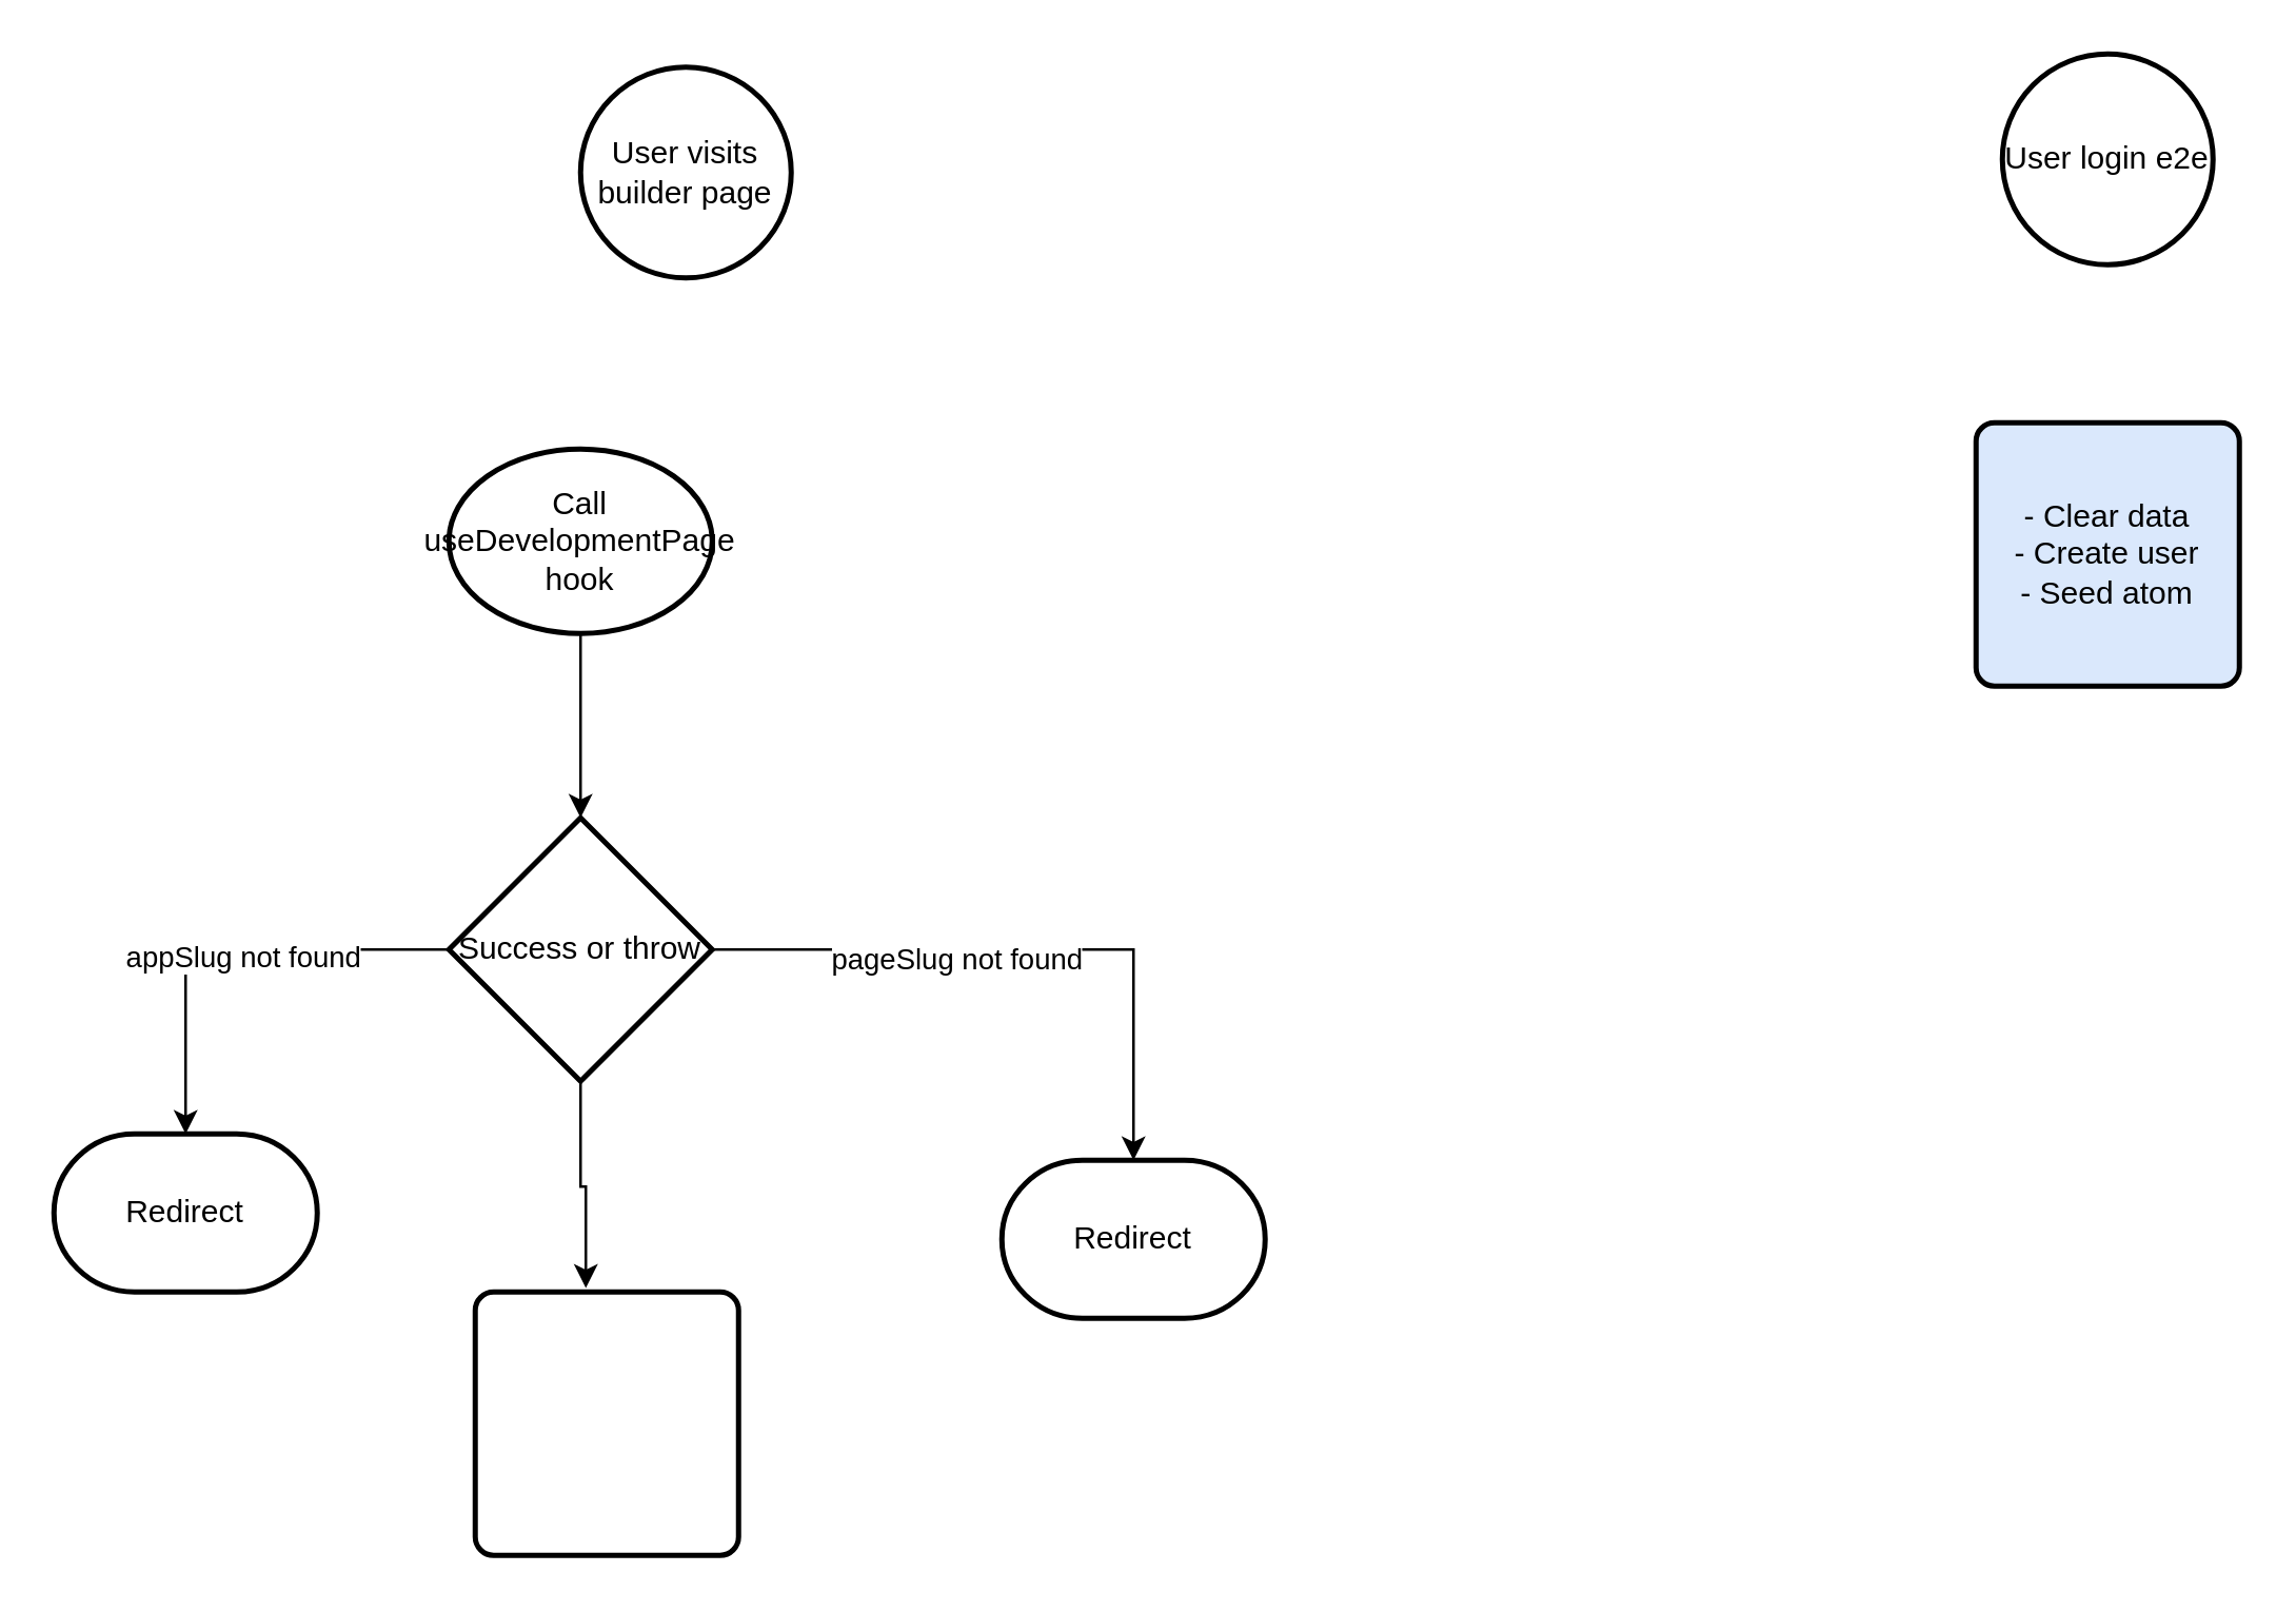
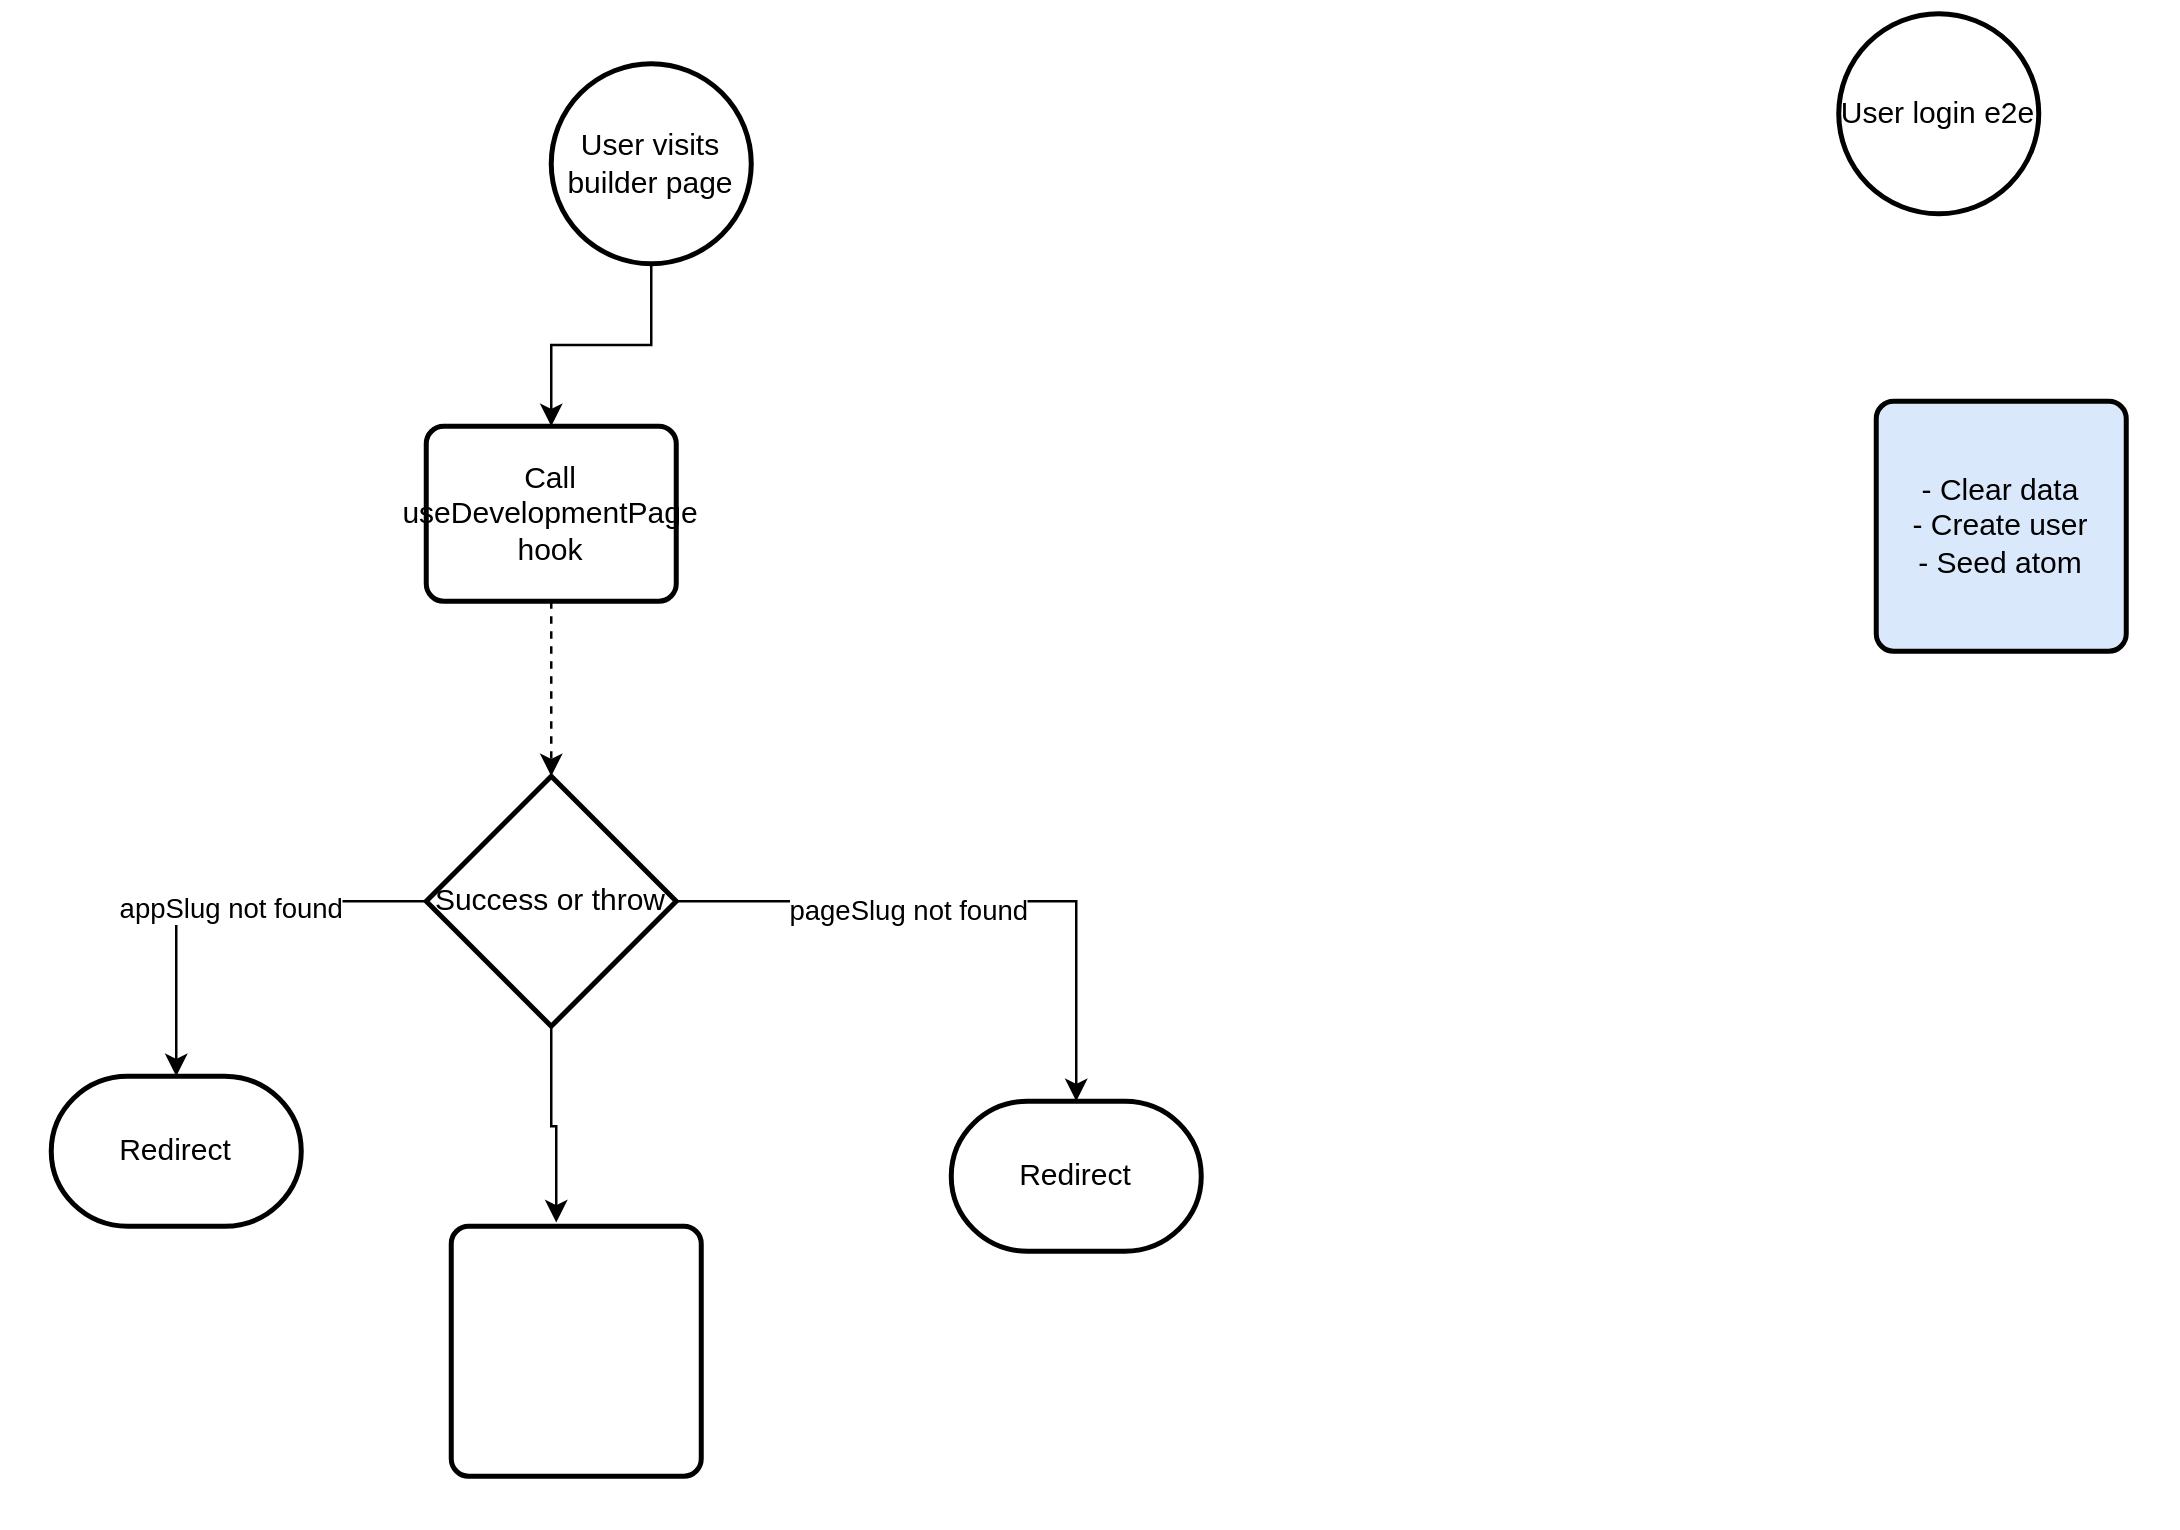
  <mxCell id="0" />
  <mxCell id="1" parent="0" />
+ <mxCell id="2" style="edgeStyle=orthogonalEdgeStyle;rounded=0;orthogonalLoop=1;jettySize=auto;html=1;" edge="1" parent="1" source="3" target="7"><mxGeometry relative="1" as="geometry" /></mxCell>
  <mxCell id="3" value="User visits builder page" style="strokeWidth=2;html=1;shape=mxgraph.flowchart.start_2;whiteSpace=wrap;" parent="1" vertex="1"><mxGeometry x="220" y="25" width="80" height="80" as="geometry" /></mxCell>
- <mxCell id="4" value="User login e2e" style="strokeWidth=2;html=1;shape=mxgraph.flowchart.start_2;whiteSpace=wrap;" parent="1" vertex="1"><mxGeometry x="760" y="20" width="80" height="80" as="geometry" /></mxCell>
+ <mxCell id="4" value="User login e2e" style="strokeWidth=2;html=1;shape=mxgraph.flowchart.start_2;whiteSpace=wrap;" parent="1" vertex="1"><mxGeometry x="735" y="5" width="80" height="80" as="geometry" /></mxCell>
  <mxCell id="5" value="- Clear data&lt;br&gt;- Create user&lt;br&gt;- Seed atom" style="rounded=1;whiteSpace=wrap;html=1;absoluteArcSize=1;arcSize=14;strokeWidth=2;fillColor=#dae8fc;" parent="1" vertex="1"><mxGeometry x="750" y="160" width="100" height="100" as="geometry" /></mxCell>
- <mxCell id="6" style="edgeStyle=orthogonalEdgeStyle;rounded=0;orthogonalLoop=1;jettySize=auto;html=1;entryX=0.5;entryY=0;entryDx=0;entryDy=0;entryPerimeter=0;" edge="1" parent="1" source="7" target="13"><mxGeometry relative="1" as="geometry" /></mxCell>
- <mxCell id="7" value="Call useDevelopmentPage hook" style="ellipse;whiteSpace=wrap;html=1;absoluteArcSize=1;arcSize=14;strokeWidth=2;" vertex="1" parent="1"><mxGeometry x="170" y="170" width="100" height="70" as="geometry" /></mxCell>
+ <mxCell id="6" style="edgeStyle=orthogonalEdgeStyle;rounded=0;orthogonalLoop=1;jettySize=auto;html=1;entryX=0.5;entryY=0;entryDx=0;entryDy=0;entryPerimeter=0;dashed=1;" edge="1" parent="1" source="7" target="13"><mxGeometry relative="1" as="geometry" /></mxCell>
+ <mxCell id="7" value="Call useDevelopmentPage hook" style="rounded=1;whiteSpace=wrap;html=1;absoluteArcSize=1;arcSize=14;strokeWidth=2;" vertex="1" parent="1"><mxGeometry x="170" y="170" width="100" height="70" as="geometry" /></mxCell>
  <mxCell id="8" style="edgeStyle=orthogonalEdgeStyle;rounded=0;orthogonalLoop=1;jettySize=auto;html=1;entryX=0.5;entryY=0;entryDx=0;entryDy=0;entryPerimeter=0;" edge="1" parent="1" source="13" target="15"><mxGeometry relative="1" as="geometry"><mxPoint x="430" y="430" as="targetPoint" /></mxGeometry></mxCell>
  <mxCell id="9" value="pageSlug not found" style="edgeLabel;html=1;align=center;verticalAlign=middle;resizable=0;points=[];" vertex="1" connectable="0" parent="8"><mxGeometry x="-0.236" y="-2" relative="1" as="geometry"><mxPoint y="1" as="offset" /></mxGeometry></mxCell>
  <mxCell id="10" style="edgeStyle=orthogonalEdgeStyle;rounded=0;orthogonalLoop=1;jettySize=auto;html=1;entryX=0.5;entryY=0;entryDx=0;entryDy=0;entryPerimeter=0;" edge="1" parent="1" source="13" target="14"><mxGeometry relative="1" as="geometry"><mxPoint x="60" y="430" as="targetPoint" /></mxGeometry></mxCell>
  <mxCell id="11" value="appSlug not found" style="edgeLabel;html=1;align=center;verticalAlign=middle;resizable=0;points=[];" vertex="1" connectable="0" parent="10"><mxGeometry x="-0.071" y="2" relative="1" as="geometry"><mxPoint as="offset" /></mxGeometry></mxCell>
  <mxCell id="12" style="edgeStyle=orthogonalEdgeStyle;rounded=0;orthogonalLoop=1;jettySize=auto;html=1;entryX=0.42;entryY=-0.015;entryDx=0;entryDy=0;entryPerimeter=0;" edge="1" parent="1" source="13" target="16"><mxGeometry relative="1" as="geometry"><mxPoint x="220" y="530" as="targetPoint" /></mxGeometry></mxCell>
  <mxCell id="13" value="Success or throw" style="strokeWidth=2;html=1;shape=mxgraph.flowchart.decision;whiteSpace=wrap;" vertex="1" parent="1"><mxGeometry x="170" y="310" width="100" height="100" as="geometry" /></mxCell>
  <mxCell id="14" value="Redirect" style="strokeWidth=2;html=1;shape=mxgraph.flowchart.terminator;whiteSpace=wrap;" vertex="1" parent="1"><mxGeometry x="20" y="430" width="100" height="60" as="geometry" /></mxCell>
  <mxCell id="15" value="Redirect" style="strokeWidth=2;html=1;shape=mxgraph.flowchart.terminator;whiteSpace=wrap;" vertex="1" parent="1"><mxGeometry x="380" y="440" width="100" height="60" as="geometry" /></mxCell>
  <mxCell id="16" value="" style="rounded=1;whiteSpace=wrap;html=1;absoluteArcSize=1;arcSize=14;strokeWidth=2;" vertex="1" parent="1"><mxGeometry x="180" y="490" width="100" height="100" as="geometry" /></mxCell>
